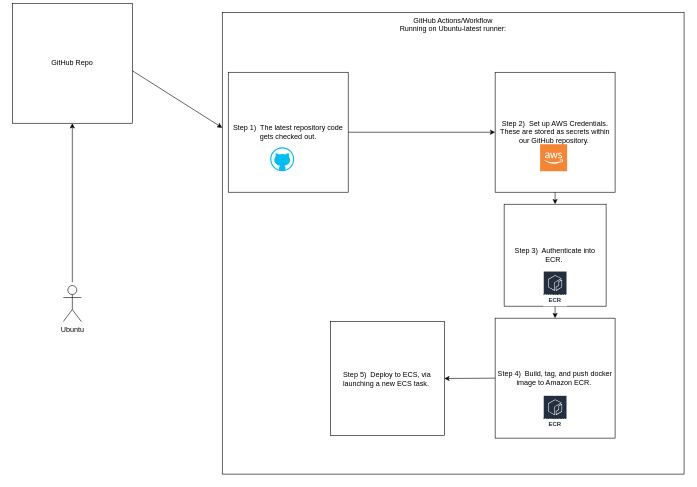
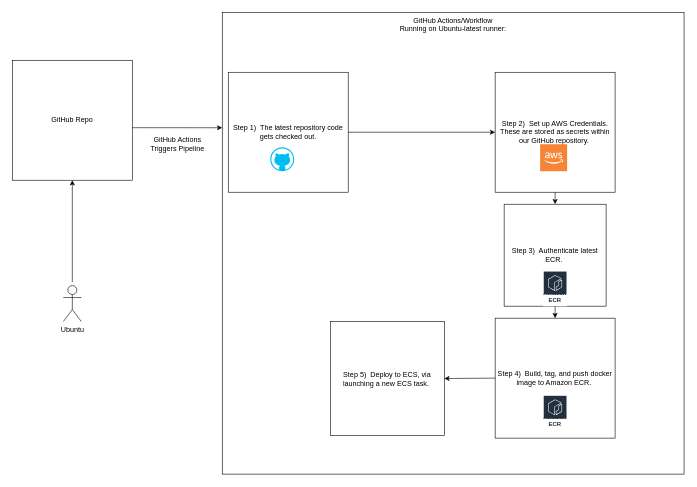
  <mxCell id="0" />
  <mxCell id="1" parent="0" />
  <mxCell id="2" value="GitHub Actions/Workflow&lt;br&gt;Running on Ubuntu-latest runner:" style="whiteSpace=wrap;html=1;aspect=fixed;align=center;verticalAlign=top;" vertex="1" parent="1"><mxGeometry x="370" width="770" height="770" as="geometry" y="20" /></mxCell>
- <mxCell id="3" value="GitHub Repo" style="whiteSpace=wrap;html=1;aspect=fixed;fillColor=none;" vertex="1" parent="1"><mxGeometry x="20" y="5" width="200" height="200" as="geometry" /></mxCell>
+ <mxCell id="3" value="GitHub Repo" style="whiteSpace=wrap;html=1;aspect=fixed;fillColor=none;" vertex="1" parent="1"><mxGeometry x="20" y="100" width="200" height="200" as="geometry" /></mxCell>
  <mxCell id="4" value="Ubuntu" style="shape=umlActor;verticalLabelPosition=bottom;verticalAlign=top;html=1;outlineConnect=0;" vertex="1" parent="1"><mxGeometry x="105" y="475.63" width="30" height="60" as="geometry" /></mxCell>
  <mxCell id="5" value="" style="endArrow=classic;html=1;rounded=0;entryX=0.5;entryY=1;entryDx=0;entryDy=0;" edge="1" parent="1" target="3"><mxGeometry width="50" height="50" relative="1" as="geometry"><mxPoint x="120" y="470" as="sourcePoint" /><mxPoint x="380" y="490" as="targetPoint" /></mxGeometry></mxCell>
  <mxCell id="6" value="" style="endArrow=classic;html=1;rounded=0;exitX=1;exitY=0.562;exitDx=0;exitDy=0;entryX=0;entryY=0.25;entryDx=0;entryDy=0;exitPerimeter=0;" edge="1" parent="1" source="3" target="2"><mxGeometry width="50" height="50" relative="1" as="geometry"><mxPoint x="110" y="500" as="sourcePoint" /><mxPoint x="350" y="220" as="targetPoint" /></mxGeometry></mxCell>
  <mxCell id="7" value="Step 1)&amp;nbsp; The latest repository code gets checked out." style="whiteSpace=wrap;html=1;aspect=fixed;fillColor=none;" vertex="1" parent="1"><mxGeometry x="380" y="120" width="200" height="200" as="geometry" /></mxCell>
+ <mxCell id="8" value="GitHub Actions &lt;br&gt;Triggers Pipeline" style="text;html=1;align=center;verticalAlign=middle;resizable=0;points=[];autosize=1;strokeColor=none;fillColor=none;" vertex="1" parent="1"><mxGeometry x="240" y="220" width="110" height="40" as="geometry" /></mxCell>
  <mxCell id="9" value="" style="endArrow=classic;html=1;rounded=0;exitX=1;exitY=0.5;exitDx=0;exitDy=0;entryX=0;entryY=0.5;entryDx=0;entryDy=0;" edge="1" parent="1" source="7" target="10"><mxGeometry width="50" height="50" relative="1" as="geometry"><mxPoint x="590" y="210" as="sourcePoint" /><mxPoint x="800" y="210" as="targetPoint" /></mxGeometry></mxCell>
  <mxCell id="10" value="Step 2)&amp;nbsp; Set up AWS Credentials. These are stored as secrets within our GitHub repository.&amp;nbsp;" style="whiteSpace=wrap;html=1;aspect=fixed;fillColor=none;" vertex="1" parent="1"><mxGeometry x="825" y="120" width="200" height="200" as="geometry" /></mxCell>
- <mxCell id="11" value="Step 3)&amp;nbsp; Authenticate into ECR.&amp;nbsp;" style="whiteSpace=wrap;html=1;aspect=fixed;fillColor=none;" vertex="1" parent="1"><mxGeometry x="840" y="340" width="170" height="170" as="geometry" /></mxCell>
+ <mxCell id="11" value="Step 3)&amp;nbsp; Authenticate latest ECR.&amp;nbsp;" style="whiteSpace=wrap;html=1;aspect=fixed;fillColor=none;" vertex="1" parent="1"><mxGeometry x="840" y="340" width="170" height="170" as="geometry" /></mxCell>
  <mxCell id="12" value="" style="endArrow=classic;html=1;rounded=0;exitX=0.5;exitY=1;exitDx=0;exitDy=0;entryX=0.5;entryY=0;entryDx=0;entryDy=0;" edge="1" parent="1" source="10" target="11"><mxGeometry width="50" height="50" relative="1" as="geometry"><mxPoint x="600" y="220" as="sourcePoint" /><mxPoint x="810" y="220" as="targetPoint" /></mxGeometry></mxCell>
  <mxCell id="13" value="Step 4)&amp;nbsp; Build, tag, and push docker image to Amazon ECR.&amp;nbsp;" style="whiteSpace=wrap;html=1;aspect=fixed;fillColor=none;" vertex="1" parent="1"><mxGeometry x="825" y="530" width="200" height="200" as="geometry" /></mxCell>
  <mxCell id="14" value="" style="endArrow=classic;html=1;rounded=0;exitX=0.5;exitY=1;exitDx=0;exitDy=0;entryX=0.5;entryY=0;entryDx=0;entryDy=0;" edge="1" parent="1" source="11" target="13"><mxGeometry width="50" height="50" relative="1" as="geometry"><mxPoint x="910" y="330" as="sourcePoint" /><mxPoint x="910" y="370" as="targetPoint" /></mxGeometry></mxCell>
  <mxCell id="15" value="Step 5)&amp;nbsp; Deploy to ECS, via launching a new ECS task.&amp;nbsp;" style="whiteSpace=wrap;html=1;aspect=fixed;fillColor=none;" vertex="1" parent="1"><mxGeometry x="550.25" y="535.63" width="190" height="190" as="geometry" /></mxCell>
  <mxCell id="16" value="" style="endArrow=classic;html=1;rounded=0;exitX=0;exitY=0.5;exitDx=0;exitDy=0;entryX=1;entryY=0.5;entryDx=0;entryDy=0;" edge="1" parent="1" source="13" target="15"><mxGeometry width="50" height="50" relative="1" as="geometry"><mxPoint x="600" y="220" as="sourcePoint" /><mxPoint x="810" y="220" as="targetPoint" /></mxGeometry></mxCell>
  <mxCell id="17" value="Amazon ECR" style="sketch=0;outlineConnect=0;fontColor=#232F3E;gradientColor=none;strokeColor=#ffffff;fillColor=#232F3E;dashed=0;verticalLabelPosition=middle;verticalAlign=bottom;align=center;html=1;whiteSpace=wrap;fontSize=10;fontStyle=1;spacing=3;shape=mxgraph.aws4.productIcon;prIcon=mxgraph.aws4.ecr;" vertex="1" parent="1"><mxGeometry x="905" y="658.45" width="40" height="58.74" as="geometry" /></mxCell>
  <mxCell id="18" value="" style="verticalLabelPosition=bottom;html=1;verticalAlign=top;align=center;strokeColor=none;fillColor=#00BEF2;shape=mxgraph.azure.github_code;pointerEvents=1;" vertex="1" parent="1"><mxGeometry x="450" y="245" width="40" height="40" as="geometry" /></mxCell>
  <mxCell id="19" value="" style="outlineConnect=0;dashed=0;verticalLabelPosition=bottom;verticalAlign=top;align=center;html=1;shape=mxgraph.aws3.cloud_2;fillColor=#F58534;gradientColor=none;" vertex="1" parent="1"><mxGeometry x="900" y="240" width="45" height="45" as="geometry" /></mxCell>
  <mxCell id="20" value="Amazon ECR" style="sketch=0;outlineConnect=0;fontColor=#232F3E;gradientColor=none;strokeColor=#ffffff;fillColor=#232F3E;dashed=0;verticalLabelPosition=middle;verticalAlign=bottom;align=center;html=1;whiteSpace=wrap;fontSize=10;fontStyle=1;spacing=3;shape=mxgraph.aws4.productIcon;prIcon=mxgraph.aws4.ecr;" vertex="1" parent="1"><mxGeometry x="905" y="451.26" width="40" height="58.74" as="geometry" /></mxCell>
